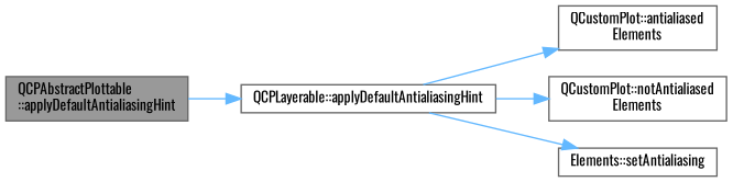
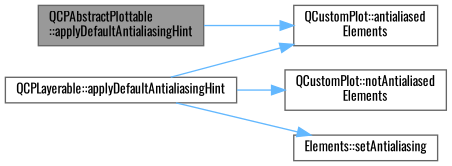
  digraph {
    fontname=Oswald
    rankdir=LR
    node [color=grey40 fillcolor=white fontname=Oswald fontsize=10 shape=box style=filled]
    edge [color=steelblue1 fontname=Oswald fontsize=10 labelfontname=Helvetica labelfontsize=10 style=solid]
    n1 [color=gray40 fillcolor=grey60 fontcolor=black height=0.2 label="QCPAbstractPlottable\l::applyDefaultAntialiasingHint" width=0.4]
    n2 [height=0.2 label="QCPLayerable::applyDefaultAntialiasingHint" width=0.4]
    n3 [height=0.2 label="QCustomPlot::antialiased\lElements" width=0.4]
    n4 [height=0.2 label="QCustomPlot::notAntialiased\lElements" width=0.4]
    n5 [height=0.2 label="Elements::setAntialiasing" width=0.4]
-   n1 -> n2
+   n1 -> n3
    n2 -> n3
    n2 -> n4
    n2 -> n5
  }
